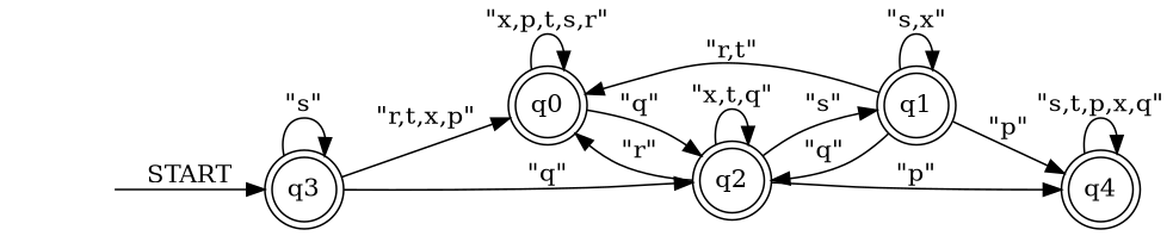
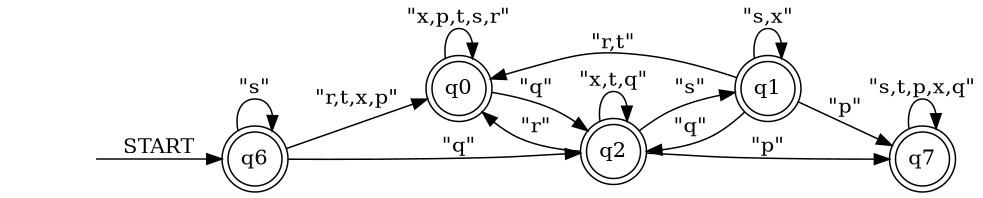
  digraph {
    rankdir=LR
    node [margin=0 shape=doublecircle]
    q0
    q2
    q1
-   q4
-   q3
+   q4 [label=q7]
+   q3 [label=q6]
    start0 [shape=none style=invis margin=""]
    q0 -> q0 [label="\"x,p,t,s,r\""]
    q0 -> q2 [label="\"q\""]
    q2 -> q0 [label="\"r\""]
    q2 -> q2 [label="\"x,t,q\""]
    q2 -> q1 [label="\"s\""]
    q2 -> q4 [label="\"p\""]
    q1 -> q0 [label="\"r,t\""]
    q1 -> q2 [label="\"q\""]
    q1 -> q1 [label="\"s,x\""]
    q1 -> q4 [label="\"p\""]
    q4 -> q4 [label="\"s,t,p,x,q\""]
    q3 -> q0 [label="\"r,t,x,p\""]
    q3 -> q2 [label="\"q\""]
    q3 -> q3 [label="\"s\""]
    start0 -> q3 [label=START]
  }
